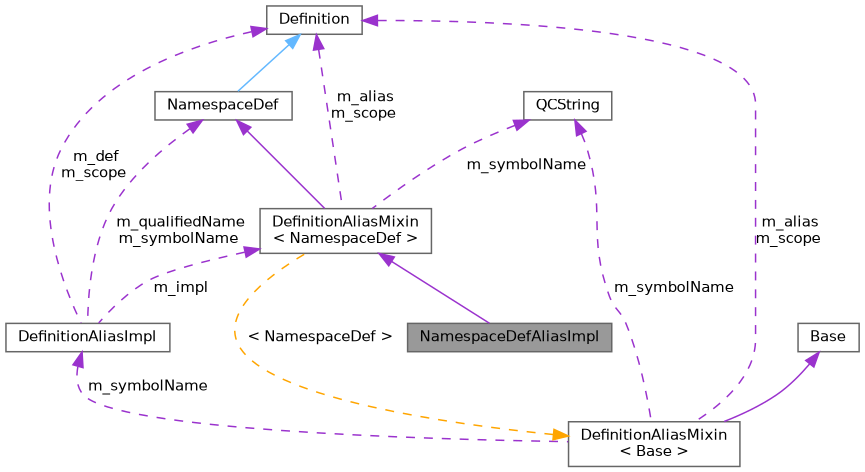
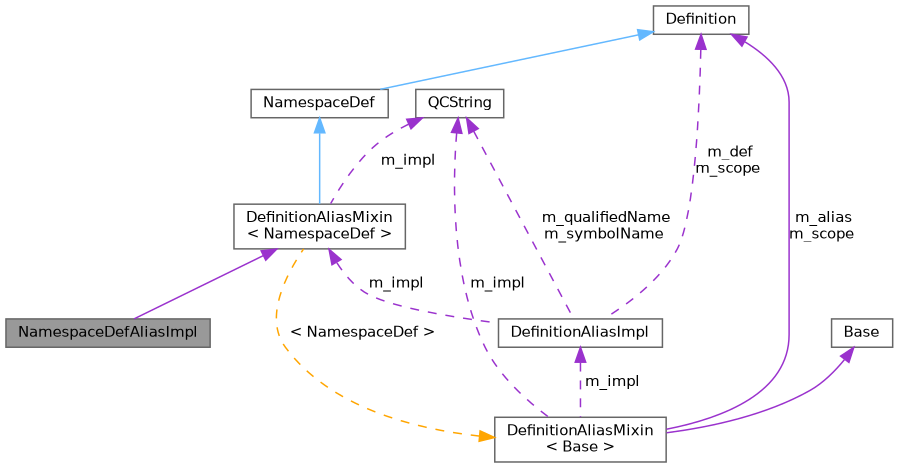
  digraph {
    node [color=gray40 fillcolor=white fontname=Helvetica fontsize=10 shape=box style=filled]
    edge [color=darkorchid3 dir=back fontname=Helvetica fontsize=10 labelfontname=Helvetica labelfontsize=10 style=dashed]
    n1 [fillcolor=grey60 fontcolor=black height=0.2 label=NamespaceDefAliasImpl width=0.4]
    n2 [height=0.2 label="DefinitionAliasMixin\l\< NamespaceDef \>" width=0.4]
    n3 [height=0.2 label=DefinitionAliasImpl width=0.4]
    n4 [height=0.2 label=NamespaceDef width=0.4]
    n5 [height=0.2 label=Definition width=0.4]
    n6 [height=0.2 label="DefinitionAliasMixin\l\< Base \>" width=0.4]
    n7 [height=0.2 label=QCString width=0.4]
    n8 [height=0.2 label=Base width=0.4]
    n2 -> n1 [style=solid]
    n2 -> n3 [label=" m_impl"]
-   n3 -> n6 [label=" m_symbolName"]
-   n4 -> n2 [style=solid]
-   n5 -> n2 [label=" m_alias\nm_scope"]
+   n3 -> n6 [label=" m_impl"]
+   n4 -> n2 [color=steelblue1 style=solid]
    n5 -> n3 [label=" m_def\nm_scope"]
    n5 -> n4 [color=steelblue1 style=solid]
-   n5 -> n6 [label=" m_alias\nm_scope"]
+   n5 -> n6 [label=" m_alias\nm_scope" style=solid]
    n6 -> n2 [color=orange label=" \< NamespaceDef \>"]
-   n7 -> n2 [label=" m_symbolName"]
-   n4 -> n3 [label=" m_qualifiedName\nm_symbolName"]
-   n7 -> n6 [label=" m_symbolName"]
+   n7 -> n2 [label=" m_impl"]
+   n7 -> n3 [label=" m_qualifiedName\nm_symbolName"]
+   n7 -> n6 [label=" m_impl"]
    n8 -> n6 [style=solid]
  }
